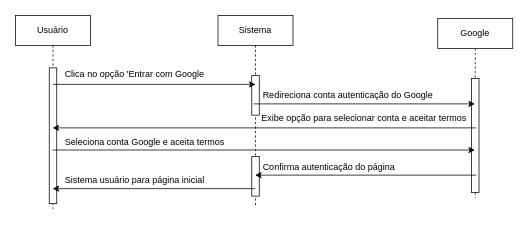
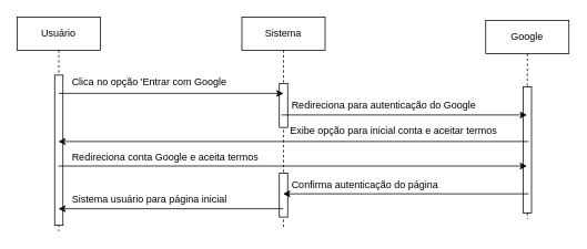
  <mxCell id="0" />
  <mxCell id="1" parent="0" />
  <mxCell id="2" value="Usuário" style="shape=umlLifeline;perimeter=lifelinePerimeter;whiteSpace=wrap;html=1;container=0;dropTarget=0;collapsible=0;recursiveResize=0;outlineConnect=0;portConstraint=eastwest;newEdgeStyle={&quot;edgeStyle&quot;:&quot;elbowEdgeStyle&quot;,&quot;elbow&quot;:&quot;vertical&quot;,&quot;curved&quot;:0,&quot;rounded&quot;:0};" parent="1" vertex="1"><mxGeometry x="20" y="20" width="100" height="258" as="geometry" /></mxCell>
  <mxCell id="3" value="" style="html=1;points=[];perimeter=orthogonalPerimeter;outlineConnect=0;targetShapes=umlLifeline;portConstraint=eastwest;newEdgeStyle={&quot;edgeStyle&quot;:&quot;elbowEdgeStyle&quot;,&quot;elbow&quot;:&quot;vertical&quot;,&quot;curved&quot;:0,&quot;rounded&quot;:0};" parent="2" vertex="1"><mxGeometry x="45" y="70" width="10" height="181" as="geometry" /></mxCell>
  <mxCell id="4" value="Sistema" style="shape=umlLifeline;perimeter=lifelinePerimeter;whiteSpace=wrap;html=1;container=0;dropTarget=0;collapsible=0;recursiveResize=0;outlineConnect=0;portConstraint=eastwest;newEdgeStyle={&quot;edgeStyle&quot;:&quot;elbowEdgeStyle&quot;,&quot;elbow&quot;:&quot;vertical&quot;,&quot;curved&quot;:0,&quot;rounded&quot;:0};" parent="1" vertex="1"><mxGeometry x="290" y="20" width="100" height="254" as="geometry" /></mxCell>
  <mxCell id="5" value="&lt;span style=&quot;color: rgba(0, 0, 0, 0); font-family: monospace; font-size: 0px; text-align: start;&quot;&gt;%3CmxGraphModel%3E%3Croot%3E%3CmxCell%20id%3D%220%22%2F%3E%3CmxCell%20id%3D%221%22%20parent%3D%220%22%2F%3E%3CmxCell%20id%3D%222%22%20value%3D%22%22%20style%3D%22endArrow%3Dclassic%3Bhtml%3D1%3Brounded%3D0%3B%22%20edge%3D%221%22%20parent%3D%221%22%3E%3CmxGeometry%20width%3D%2250%22%20height%3D%2250%22%20relative%3D%221%22%20as%3D%22geometry%22%3E%3CmxPoint%20x%3D%2290%22%20y%3D%22132%22%20as%3D%22sourcePoint%22%2F%3E%3CmxPoint%20x%3D%22360%22%20y%3D%22132%22%20as%3D%22targetPoint%22%2F%3E%3C%2FmxGeometry%3E%3C%2FmxCell%3E%3C%2Froot%3E%3C%2FmxGraphModel%3E&lt;/span&gt;&lt;span style=&quot;color: rgba(0, 0, 0, 0); font-family: monospace; font-size: 0px; text-align: start;&quot;&gt;%3CmxGraphModel%3E%3Croot%3E%3CmxCell%20id%3D%220%22%2F%3E%3CmxCell%20id%3D%221%22%20parent%3D%220%22%2F%3E%3CmxCell%20id%3D%222%22%20value%3D%22%22%20style%3D%22endArrow%3Dclassic%3Bhtml%3D1%3Brounded%3D0%3B%22%20edge%3D%221%22%20parent%3D%221%22%3E%3CmxGeometry%20width%3D%2250%22%20height%3D%2250%22%20relative%3D%221%22%20as%3D%22geometry%22%3E%3CmxPoint%20x%3D%2290%22%20y%3D%22132%22%20as%3D%22sourcePoint%22%2F%3E%3CmxPoint%20x%3D%22360%22%20y%3D%22132%22%20as%3D%22targetPoint%22%2F%3E%3C%2FmxGeometry%3E%3C%2FmxCell%3E%3C%2Froot%3E%3C%2FmxGraphModel%3E&lt;/span&gt;" style="html=1;points=[];perimeter=orthogonalPerimeter;outlineConnect=0;targetShapes=umlLifeline;portConstraint=eastwest;newEdgeStyle={&quot;edgeStyle&quot;:&quot;elbowEdgeStyle&quot;,&quot;elbow&quot;:&quot;vertical&quot;,&quot;curved&quot;:0,&quot;rounded&quot;:0};" parent="4" vertex="1"><mxGeometry x="45" y="80" width="10" height="53" as="geometry" /></mxCell>
  <mxCell id="6" value="&lt;span style=&quot;color: rgba(0, 0, 0, 0); font-family: monospace; font-size: 0px; text-align: start;&quot;&gt;%3CmxGraphModel%3E%3Croot%3E%3CmxCell%20id%3D%220%22%2F%3E%3CmxCell%20id%3D%221%22%20parent%3D%220%22%2F%3E%3CmxCell%20id%3D%222%22%20value%3D%22%22%20style%3D%22endArrow%3Dclassic%3Bhtml%3D1%3Brounded%3D0%3B%22%20edge%3D%221%22%20parent%3D%221%22%3E%3CmxGeometry%20width%3D%2250%22%20height%3D%2250%22%20relative%3D%221%22%20as%3D%22geometry%22%3E%3CmxPoint%20x%3D%2290%22%20y%3D%22132%22%20as%3D%22sourcePoint%22%2F%3E%3CmxPoint%20x%3D%22360%22%20y%3D%22132%22%20as%3D%22targetPoint%22%2F%3E%3C%2FmxGeometry%3E%3C%2FmxCell%3E%3C%2Froot%3E%3C%2FmxGraphModel%3E&lt;/span&gt;&lt;span style=&quot;color: rgba(0, 0, 0, 0); font-family: monospace; font-size: 0px; text-align: start;&quot;&gt;%3CmxGraphModel%3E%3Croot%3E%3CmxCell%20id%3D%220%22%2F%3E%3CmxCell%20id%3D%221%22%20parent%3D%220%22%2F%3E%3CmxCell%20id%3D%222%22%20value%3D%22%22%20style%3D%22endArrow%3Dclassic%3Bhtml%3D1%3Brounded%3D0%3B%22%20edge%3D%221%22%20parent%3D%221%22%3E%3CmxGeometry%20width%3D%2250%22%20height%3D%2250%22%20relative%3D%221%22%20as%3D%22geometry%22%3E%3CmxPoint%20x%3D%2290%22%20y%3D%22132%22%20as%3D%22sourcePoint%22%2F%3E%3CmxPoint%20x%3D%22360%22%20y%3D%22132%22%20as%3D%22targetPoint%22%2F%3E%3C%2FmxGeometry%3E%3C%2FmxCell%3E%3C%2Froot%3E%3C%2FmxGraphModel%3E&lt;/span&gt;" style="html=1;points=[];perimeter=orthogonalPerimeter;outlineConnect=0;targetShapes=umlLifeline;portConstraint=eastwest;newEdgeStyle={&quot;edgeStyle&quot;:&quot;elbowEdgeStyle&quot;,&quot;elbow&quot;:&quot;vertical&quot;,&quot;curved&quot;:0,&quot;rounded&quot;:0};" vertex="1" parent="4"><mxGeometry x="45" y="188" width="10" height="53" as="geometry" /></mxCell>
  <mxCell id="7" value="" style="endArrow=classic;html=1;rounded=0;" parent="1" edge="1"><mxGeometry width="50" height="50" relative="1" as="geometry"><mxPoint x="70" y="112" as="sourcePoint" /><mxPoint x="340" y="112" as="targetPoint" /></mxGeometry></mxCell>
  <mxCell id="8" value="Google" style="shape=umlLifeline;perimeter=lifelinePerimeter;whiteSpace=wrap;html=1;container=0;dropTarget=0;collapsible=0;recursiveResize=0;outlineConnect=0;portConstraint=eastwest;newEdgeStyle={&quot;edgeStyle&quot;:&quot;elbowEdgeStyle&quot;,&quot;elbow&quot;:&quot;vertical&quot;,&quot;curved&quot;:0,&quot;rounded&quot;:0};" vertex="1" parent="1"><mxGeometry x="583" y="24" width="100" height="239" as="geometry" /></mxCell>
  <mxCell id="9" value="" style="html=1;points=[];perimeter=orthogonalPerimeter;outlineConnect=0;targetShapes=umlLifeline;portConstraint=eastwest;newEdgeStyle={&quot;edgeStyle&quot;:&quot;elbowEdgeStyle&quot;,&quot;elbow&quot;:&quot;vertical&quot;,&quot;curved&quot;:0,&quot;rounded&quot;:0};" vertex="1" parent="8"><mxGeometry x="45" y="80" width="10" height="152" as="geometry" /></mxCell>
  <mxCell id="10" value="Clica no opção 'Entrar com Google" style="text;whiteSpace=wrap;" vertex="1" parent="1"><mxGeometry x="84" y="85" width="211" height="36" as="geometry" /></mxCell>
- <mxCell id="11" value="Redireciona conta autenticação do Google" style="text;whiteSpace=wrap;" vertex="1" parent="1"><mxGeometry x="348" y="112" width="249" height="36" as="geometry" /></mxCell>
+ <mxCell id="11" value="Redireciona para autenticação do Google" style="text;whiteSpace=wrap;" vertex="1" parent="1"><mxGeometry x="348" y="112" width="249" height="36" as="geometry" /></mxCell>
  <mxCell id="12" value="" style="endArrow=classic;html=1;rounded=0;" edge="1" parent="1" target="8"><mxGeometry width="50" height="50" relative="1" as="geometry"><mxPoint x="337.5" y="138" as="sourcePoint" /><mxPoint x="607.5" y="138" as="targetPoint" /></mxGeometry></mxCell>
- <mxCell id="13" value="Exibe opção para selecionar conta e aceitar termos" style="text;whiteSpace=wrap;" vertex="1" parent="1"><mxGeometry x="346" y="143" width="302" height="36" as="geometry" /></mxCell>
+ <mxCell id="13" value="Exibe opção para inicial conta e aceitar termos" style="text;whiteSpace=wrap;" vertex="1" parent="1"><mxGeometry x="346" y="143" width="302" height="36" as="geometry" /></mxCell>
  <mxCell id="14" value="" style="endArrow=classic;html=1;rounded=0;" edge="1" parent="1" target="2"><mxGeometry width="50" height="50" relative="1" as="geometry"><mxPoint x="634.5" y="170" as="sourcePoint" /><mxPoint x="365" y="170" as="targetPoint" /></mxGeometry></mxCell>
- <mxCell id="15" value="Seleciona conta Google e aceita termos" style="text;whiteSpace=wrap;" vertex="1" parent="1"><mxGeometry x="84" y="175" width="241" height="36" as="geometry" /></mxCell>
+ <mxCell id="15" value="Redireciona conta Google e aceita termos" style="text;whiteSpace=wrap;" vertex="1" parent="1"><mxGeometry x="84" y="175" width="241" height="36" as="geometry" /></mxCell>
  <mxCell id="16" value="" style="endArrow=classic;html=1;rounded=0;" edge="1" parent="1" target="8"><mxGeometry width="50" height="50" relative="1" as="geometry"><mxPoint x="69.5" y="199.5" as="sourcePoint" /><mxPoint x="339.5" y="199.5" as="targetPoint" /></mxGeometry></mxCell>
  <mxCell id="17" value="Confirma autenticação do página" style="text;whiteSpace=wrap;" vertex="1" parent="1"><mxGeometry x="348" y="208" width="207" height="36" as="geometry" /></mxCell>
  <mxCell id="18" value="" style="endArrow=classic;html=1;rounded=0;" edge="1" parent="1" target="4"><mxGeometry width="50" height="50" relative="1" as="geometry"><mxPoint x="634.5" y="233" as="sourcePoint" /><mxPoint x="70" y="233" as="targetPoint" /></mxGeometry></mxCell>
  <mxCell id="19" value="Sistema usuário para página inicial" style="text;whiteSpace=wrap;" vertex="1" parent="1"><mxGeometry x="84" y="226" width="235" height="36" as="geometry" /></mxCell>
  <mxCell id="20" value="" style="endArrow=classic;html=1;rounded=0;" edge="1" parent="1" target="2"><mxGeometry width="50" height="50" relative="1" as="geometry"><mxPoint x="339.5" y="251" as="sourcePoint" /><mxPoint x="45" y="251" as="targetPoint" /></mxGeometry></mxCell>
